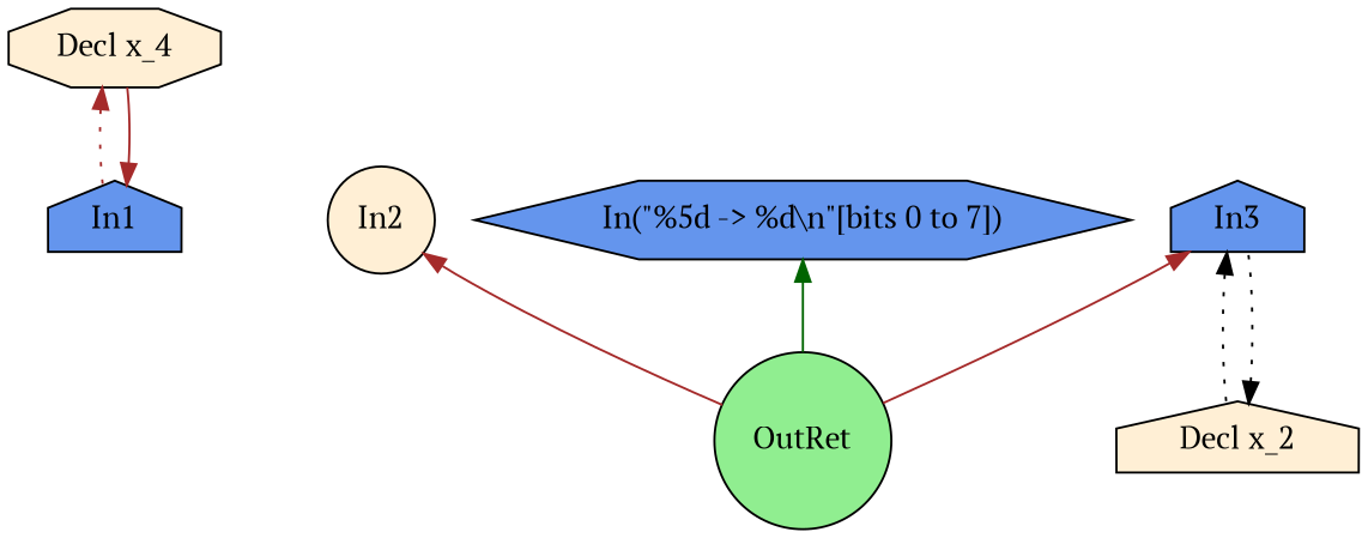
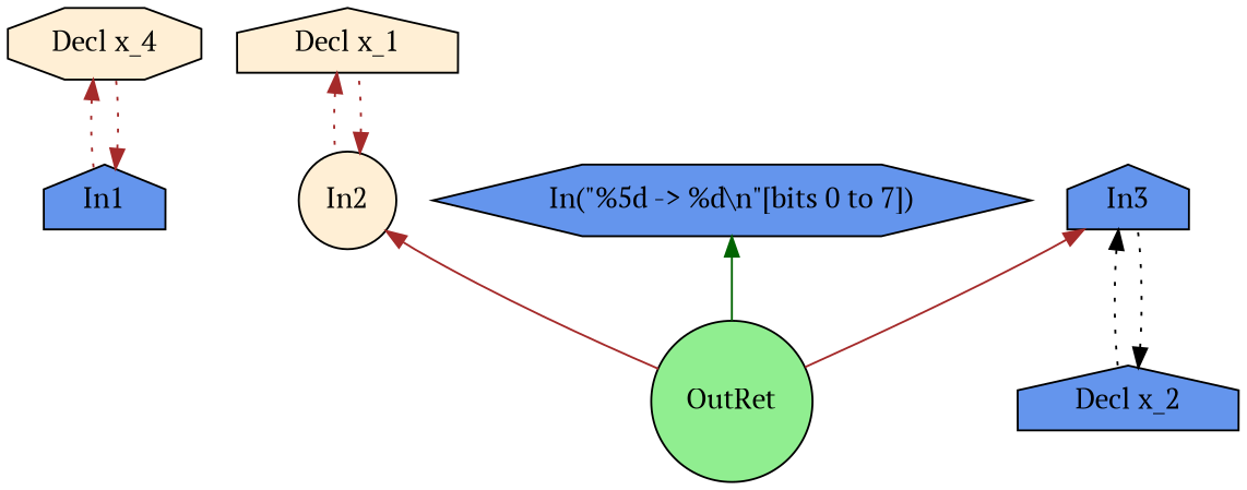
  digraph {
    fontname="PT Serif"
    rankdir=TB
    node [fillcolor="#FFEFD5" fontname="PT Serif" shape=house style=filled]
    edge [color=brown dir=back fontname="PT Serif" style=dotted]
    n1 [label="Decl x_4" shape=octagon]
    n2 [fillcolor="#6495ED" label=In1]
+   n3 [label="Decl x_1"]
    n4 [label=In2 shape=circle]
    n5 [fillcolor="#90EE90" label=OutRet shape=circle]
-   n6 [label="Decl x_2"]
+   n6 [fillcolor="#6495ED" label="Decl x_2"]
    n7 [fillcolor="#6495ED" label=In3]
    n8 [fillcolor="#6495ED" label="In(\"%5d -> %d\\n\"[bits 0 to 7])" shape=hexagon]
    n1 -> n2
-   n2 -> n1 [style=solid]
+   n2 -> n1
+   n3 -> n4
+   n4 -> n3
    n4 -> n5 [style=""]
    n6 -> n7 [color=black]
    n7 -> n5 [style=""]
    n7 -> n6 [color=black]
    n8 -> n5 [color=darkgreen style=""]
  }
